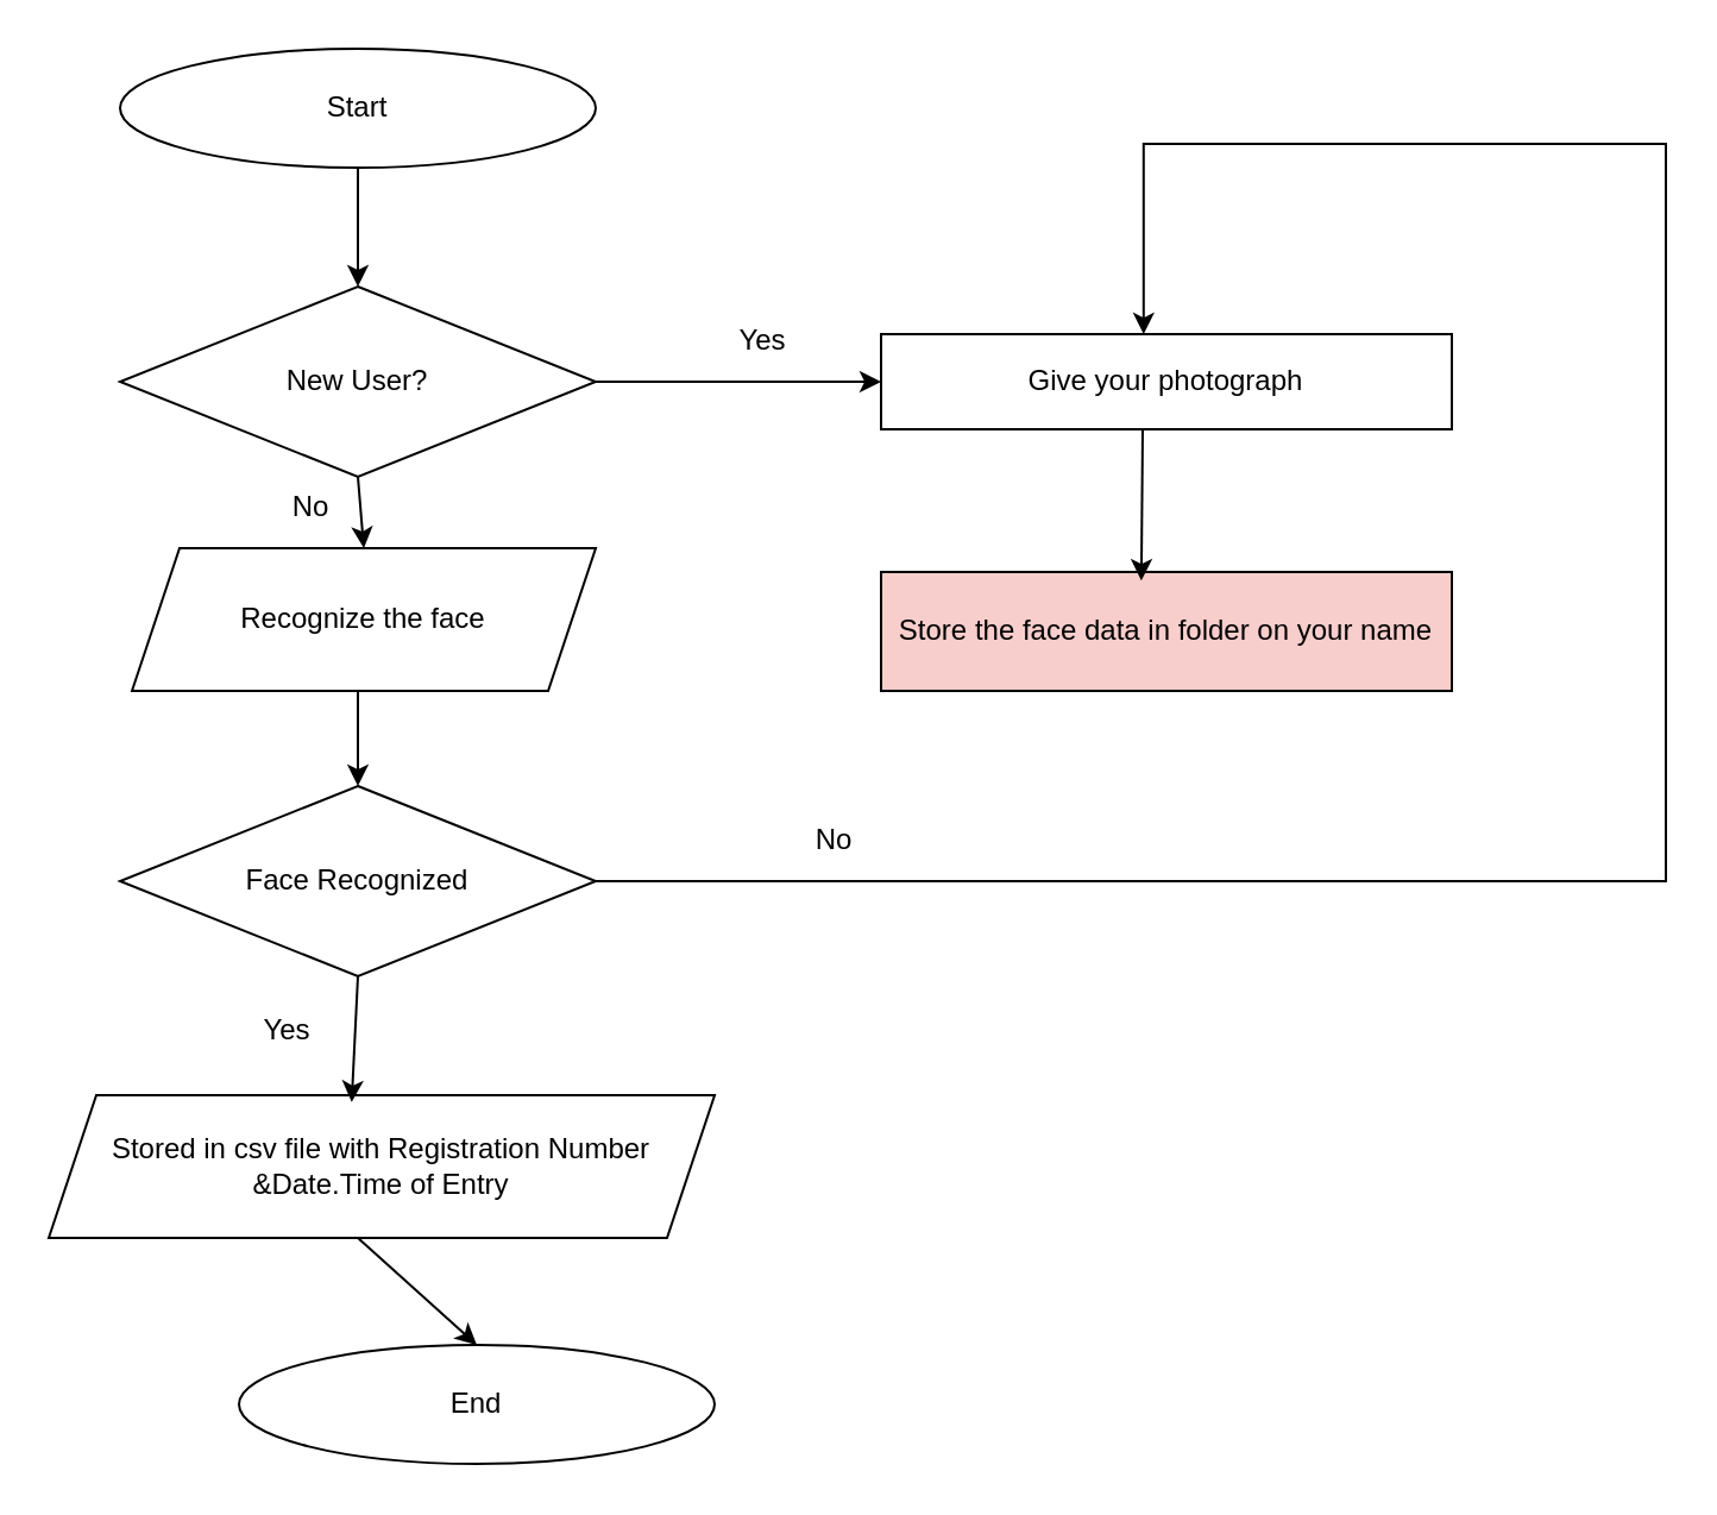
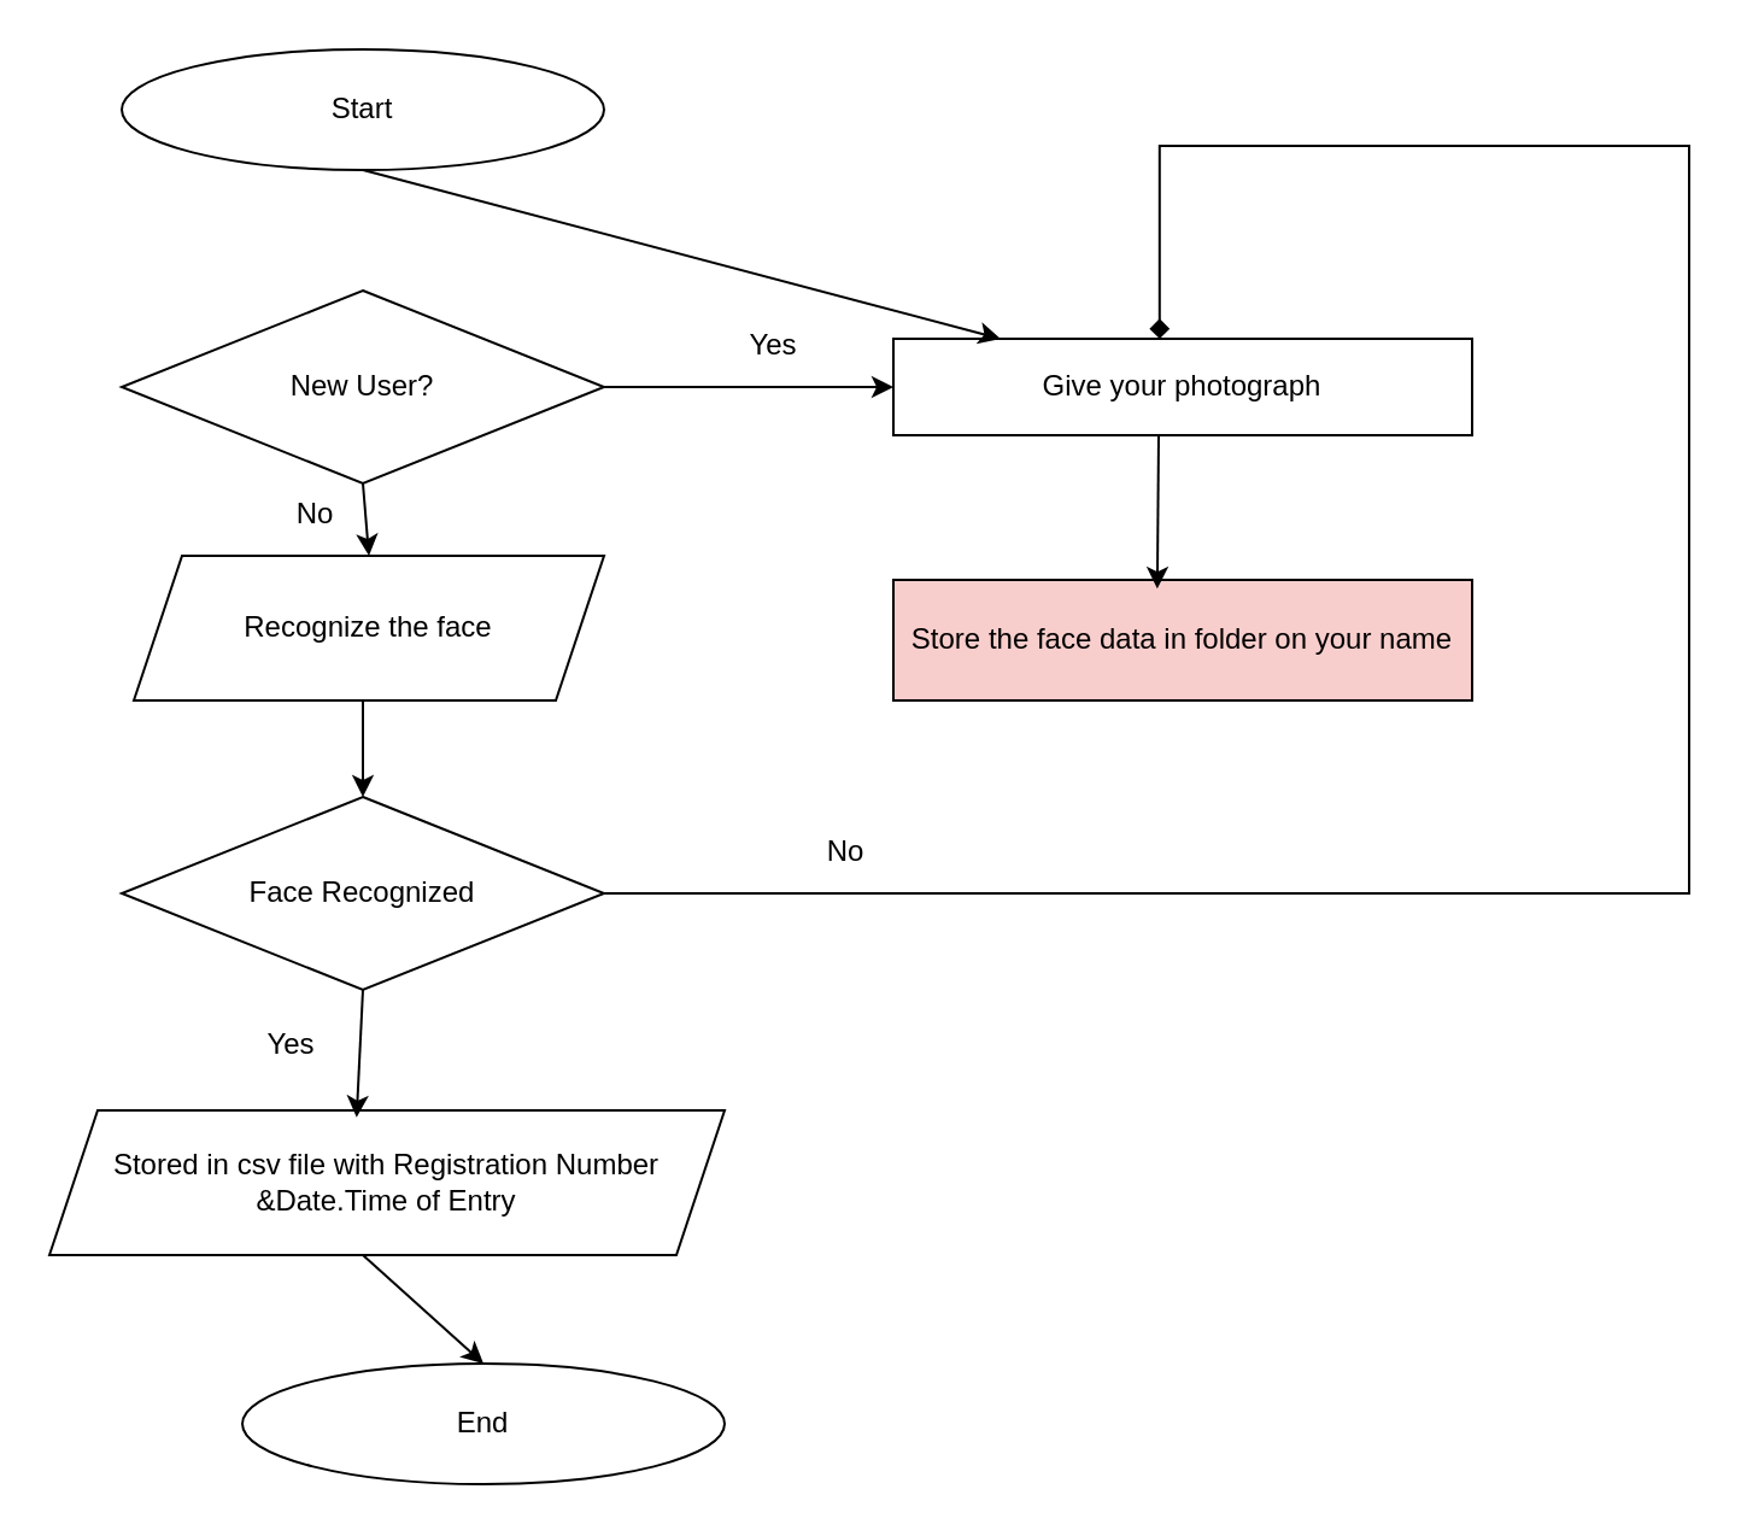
  <mxCell id="0" />
  <mxCell id="1" parent="0" />
  <mxCell id="2" style="edgeStyle=orthogonalEdgeStyle;rounded=0;orthogonalLoop=1;jettySize=auto;html=1;exitX=0.5;exitY=1;exitDx=0;exitDy=0;" edge="1" parent="1"><mxGeometry relative="1" as="geometry"><mxPoint x="120" y="100" as="sourcePoint" /><mxPoint x="120" y="100" as="targetPoint" /></mxGeometry></mxCell>
  <mxCell id="3" style="edgeStyle=orthogonalEdgeStyle;rounded=0;orthogonalLoop=1;jettySize=auto;html=1;exitX=0.5;exitY=1;exitDx=0;exitDy=0;" edge="1" parent="1"><mxGeometry relative="1" as="geometry"><mxPoint x="120" y="100" as="sourcePoint" /><mxPoint x="120" y="100" as="targetPoint" /></mxGeometry></mxCell>
  <mxCell id="4" value="Start" style="ellipse;whiteSpace=wrap;html=1;" vertex="1" parent="1"><mxGeometry x="50" y="20" width="200" height="50" as="geometry" /></mxCell>
  <mxCell id="5" value="New User?" style="rhombus;whiteSpace=wrap;html=1;" vertex="1" parent="1"><mxGeometry x="50" y="120" width="200" height="80" as="geometry" /></mxCell>
  <mxCell id="6" value="Recognize the face" style="shape=parallelogram;perimeter=parallelogramPerimeter;whiteSpace=wrap;html=1;fixedSize=1;" vertex="1" parent="1"><mxGeometry x="55" y="230" width="195" height="60" as="geometry" /></mxCell>
- <mxCell id="7" style="edgeStyle=orthogonalEdgeStyle;rounded=0;orthogonalLoop=1;jettySize=auto;html=1;exitX=1;exitY=0.5;exitDx=0;exitDy=0;entryX=0.46;entryY=0.001;entryDx=0;entryDy=0;entryPerimeter=0;" edge="1" parent="1" source="8" target="11"><mxGeometry relative="1" as="geometry"><mxPoint x="480" y="90" as="targetPoint" /><Array as="points"><mxPoint x="700" y="370" /><mxPoint x="700" y="60" /><mxPoint x="480" y="60" /></Array></mxGeometry></mxCell>
+ <mxCell id="7" style="edgeStyle=orthogonalEdgeStyle;rounded=0;orthogonalLoop=1;jettySize=auto;html=1;exitX=1;exitY=0.5;exitDx=0;exitDy=0;entryX=0.46;entryY=0.001;entryDx=0;entryDy=0;entryPerimeter=0;endArrow=diamond;" edge="1" parent="1" source="8" target="11"><mxGeometry relative="1" as="geometry"><mxPoint x="480" y="90" as="targetPoint" /><Array as="points"><mxPoint x="700" y="370" /><mxPoint x="700" y="60" /><mxPoint x="480" y="60" /></Array></mxGeometry></mxCell>
  <mxCell id="8" value="Face Recognized" style="rhombus;whiteSpace=wrap;html=1;" vertex="1" parent="1"><mxGeometry x="50" y="330" width="200" height="80" as="geometry" /></mxCell>
  <mxCell id="9" value="Stored in csv file with Registration Number &amp;amp;Date.Time of Entry" style="shape=parallelogram;perimeter=parallelogramPerimeter;whiteSpace=wrap;html=1;fixedSize=1;" vertex="1" parent="1"><mxGeometry x="20" y="460" width="280" height="60" as="geometry" /></mxCell>
  <mxCell id="10" value="End" style="ellipse;whiteSpace=wrap;html=1;" vertex="1" parent="1"><mxGeometry x="100" y="565" width="200" height="50" as="geometry" /></mxCell>
  <mxCell id="11" value="Give your photograph" style="rounded=0;whiteSpace=wrap;html=1;" vertex="1" parent="1"><mxGeometry x="370" y="140" width="240" height="40" as="geometry" /></mxCell>
  <mxCell id="12" value="Store the face data in folder on your name" style="rounded=0;whiteSpace=wrap;html=1;fillColor=#f8cecc;" vertex="1" parent="1"><mxGeometry x="370" y="240" width="240" height="50" as="geometry" /></mxCell>
- <mxCell id="13" value="" style="endArrow=classic;html=1;rounded=0;entryX=0.5;entryY=0;entryDx=0;entryDy=0;exitX=0.5;exitY=1;exitDx=0;exitDy=0;" edge="1" parent="1" source="4" target="5"><mxGeometry width="50" height="50" relative="1" as="geometry"><mxPoint x="140" y="70" as="sourcePoint" /><mxPoint x="190" y="20" as="targetPoint" /></mxGeometry></mxCell>
+ <mxCell id="13" value="" style="endArrow=classic;html=1;rounded=0;exitX=0.5;exitY=1;exitDx=0;exitDy=0;" edge="1" parent="1" source="4" target="11"><mxGeometry width="50" height="50" relative="1" as="geometry"><mxPoint x="140" y="70" as="sourcePoint" /><mxPoint x="190" y="20" as="targetPoint" /></mxGeometry></mxCell>
  <mxCell id="14" value="" style="endArrow=classic;html=1;rounded=0;entryX=0.5;entryY=0;entryDx=0;entryDy=0;" edge="1" parent="1" target="6"><mxGeometry width="50" height="50" relative="1" as="geometry"><mxPoint x="150" y="200" as="sourcePoint" /><mxPoint x="200" y="150" as="targetPoint" /></mxGeometry></mxCell>
  <mxCell id="15" value="" style="endArrow=classic;html=1;rounded=0;entryX=0.5;entryY=0;entryDx=0;entryDy=0;" edge="1" parent="1" target="8"><mxGeometry width="50" height="50" relative="1" as="geometry"><mxPoint x="150" y="290" as="sourcePoint" /><mxPoint x="200" y="240" as="targetPoint" /></mxGeometry></mxCell>
  <mxCell id="16" value="" style="endArrow=classic;html=1;rounded=0;entryX=0.455;entryY=0.048;entryDx=0;entryDy=0;entryPerimeter=0;" edge="1" parent="1" target="9"><mxGeometry width="50" height="50" relative="1" as="geometry"><mxPoint x="150" y="410" as="sourcePoint" /><mxPoint x="200" y="360" as="targetPoint" /></mxGeometry></mxCell>
  <mxCell id="17" value="" style="endArrow=classic;html=1;rounded=0;entryX=0.5;entryY=0;entryDx=0;entryDy=0;" edge="1" parent="1" target="10"><mxGeometry width="50" height="50" relative="1" as="geometry"><mxPoint x="150" y="520" as="sourcePoint" /><mxPoint x="200" y="470" as="targetPoint" /></mxGeometry></mxCell>
  <mxCell id="18" value="" style="endArrow=classic;html=1;rounded=0;" edge="1" parent="1"><mxGeometry width="50" height="50" relative="1" as="geometry"><mxPoint x="250" y="160" as="sourcePoint" /><mxPoint x="370" y="160" as="targetPoint" /></mxGeometry></mxCell>
  <mxCell id="19" value="" style="endArrow=classic;html=1;rounded=0;entryX=0.456;entryY=0.072;entryDx=0;entryDy=0;entryPerimeter=0;" edge="1" parent="1" target="12"><mxGeometry width="50" height="50" relative="1" as="geometry"><mxPoint x="480" y="180" as="sourcePoint" /><mxPoint x="530" y="130" as="targetPoint" /></mxGeometry></mxCell>
  <mxCell id="20" value="No" style="text;html=1;align=center;verticalAlign=middle;resizable=0;points=[];autosize=1;strokeColor=none;fillColor=none;" vertex="1" parent="1"><mxGeometry x="110" y="198" width="40" height="30" as="geometry" /></mxCell>
  <mxCell id="21" value="Yes" style="text;html=1;align=center;verticalAlign=middle;resizable=0;points=[];autosize=1;strokeColor=none;fillColor=none;" vertex="1" parent="1"><mxGeometry x="100" y="418" width="40" height="30" as="geometry" /></mxCell>
  <mxCell id="22" value="Yes" style="text;html=1;align=center;verticalAlign=middle;resizable=0;points=[];autosize=1;strokeColor=none;fillColor=none;" vertex="1" parent="1"><mxGeometry x="300" y="128" width="40" height="30" as="geometry" /></mxCell>
  <mxCell id="23" value="No" style="text;html=1;align=center;verticalAlign=middle;resizable=0;points=[];autosize=1;strokeColor=none;fillColor=none;" vertex="1" parent="1"><mxGeometry x="330" y="338" width="40" height="30" as="geometry" /></mxCell>
